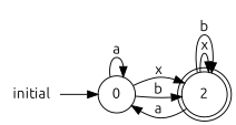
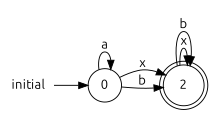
  digraph {
    fontname=Ubuntu
    rankdir=LR
    node [fontname=Ubuntu]
    edge [fontname=Ubuntu]
    0 [shape=circle]
    n2 [label=2 shape=doublecircle]
    initial [shape=plaintext]
    0 -> 0 [label=a]
    0 -> n2 [label=x]
    0 -> n2 [label=b]
-   n2 -> 0 [label=a]
    n2 -> n2 [label=x]
    n2 -> n2 [label=b]
    initial -> 0
  }
